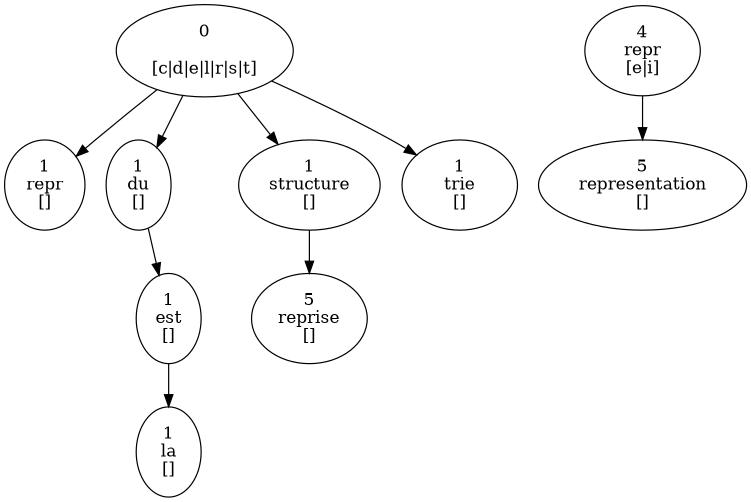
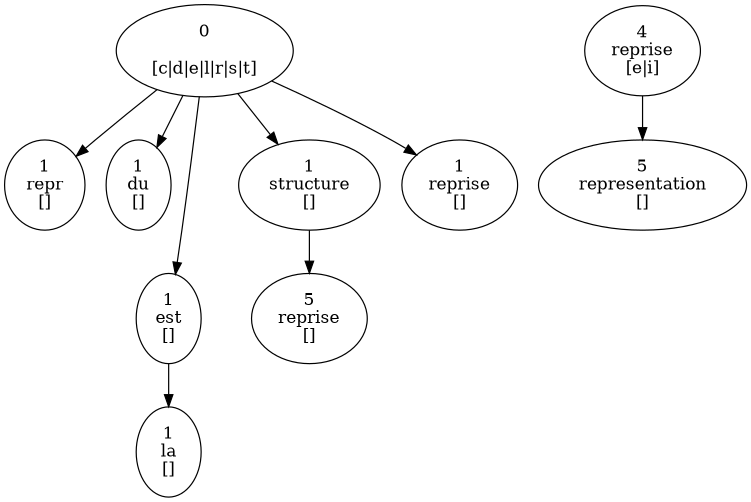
  digraph {
    n1 [label="0\n\n[c|d|e|l|r|s|t]"]
    n2 [label="1\nrepr\n[]"]
    n3 [label="1\ndu\n[]"]
    n4 [label="1\nest\n[]"]
    n5 [label="1\nstructure\n[]"]
-   n6 [label="1\ntrie\n[]"]
+   n6 [label="1\nreprise\n[]"]
    n7 [label="1\nla\n[]"]
-   n8 [label="4\nrepr\n[e|i]"]
+   n8 [label="4\nreprise\n[e|i]"]
    n9 [label="5\nrepresentation\n[]"]
    n10 [label="5\nreprise\n[]"]
    n1 -> n2
    n1 -> n3
-   n3 -> n4
+   n1 -> n4
    n1 -> n5
    n1 -> n6
    n4 -> n7
    n5 -> n10
    n8 -> n9
  }
